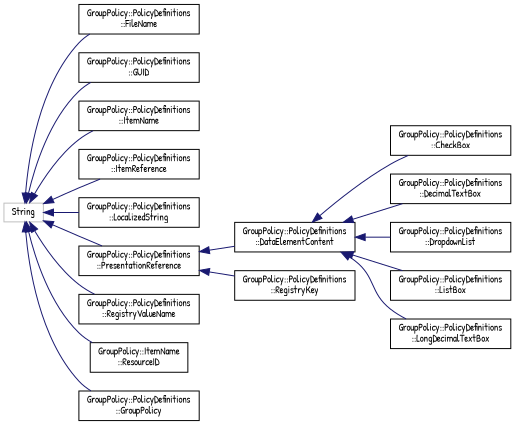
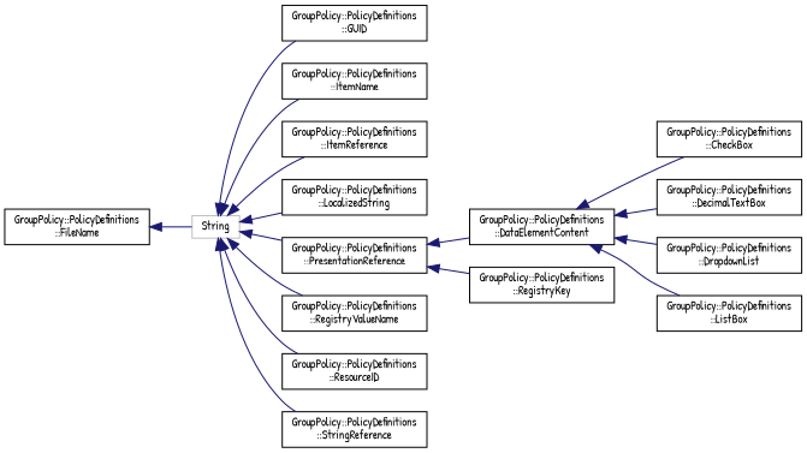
  digraph {
    fontname="Patrick Hand"
    rankdir=LR
    node [color=black fillcolor=white fontname="Patrick Hand" fontsize=10 shape=record style=filled]
    edge [color=midnightblue dir=back fontname="Patrick Hand" fontsize=10 labelfontname=Helvetica labelfontsize=10 style=solid]
    n1 [color=grey75 height=0.2 label=String width=0.4]
    n2 [height=0.2 label="GroupPolicy::PolicyDefinitions\l::FileName" width=0.4]
    n3 [height=0.2 label="GroupPolicy::PolicyDefinitions\l::GUID" width=0.4]
    n4 [height=0.2 label="GroupPolicy::PolicyDefinitions\l::ItemName" width=0.4]
    n5 [height=0.2 label="GroupPolicy::PolicyDefinitions\l::ItemReference" width=0.4]
    n6 [height=0.2 label="GroupPolicy::PolicyDefinitions\l::LocalizedString" width=0.4]
    n7 [height=0.2 label="GroupPolicy::PolicyDefinitions\l::PresentationReference" width=0.4]
    n8 [height=0.2 label="GroupPolicy::PolicyDefinitions\l::RegistryValueName" width=0.4]
-   n9 [height=0.2 label="GroupPolicy::ItemName\l::ResourceID" width=0.4]
-   n10 [height=0.2 label="GroupPolicy::PolicyDefinitions\l::GroupPolicy" width=0.4]
+   n9 [height=0.2 label="GroupPolicy::PolicyDefinitions\l::ResourceID" width=0.4]
+   n10 [height=0.2 label="GroupPolicy::PolicyDefinitions\l::StringReference" width=0.4]
    n11 [height=0.2 label="GroupPolicy::PolicyDefinitions\l::DataElementContent" width=0.4]
    n12 [height=0.2 label="GroupPolicy::PolicyDefinitions\l::CheckBox" width=0.4]
    n13 [height=0.2 label="GroupPolicy::PolicyDefinitions\l::DecimalTextBox" width=0.4]
    n14 [height=0.2 label="GroupPolicy::PolicyDefinitions\l::DropdownList" width=0.4]
    n15 [height=0.2 label="GroupPolicy::PolicyDefinitions\l::ListBox" width=0.4]
-   n16 [height=0.2 label="GroupPolicy::PolicyDefinitions\l::LongDecimalTextBox" width=0.4]
    n17 [height=0.2 label="GroupPolicy::PolicyDefinitions\l::RegistryKey" width=0.4]
-   n1 -> n2
+   n2 -> n1
    n1 -> n3
    n1 -> n4
    n1 -> n5
    n1 -> n6
    n1 -> n7
    n1 -> n8
    n1 -> n9
    n1 -> n10
    n7 -> n11
    n7 -> n17
    n11 -> n12
    n11 -> n13
    n11 -> n14
    n11 -> n15
-   n11 -> n16
  }
